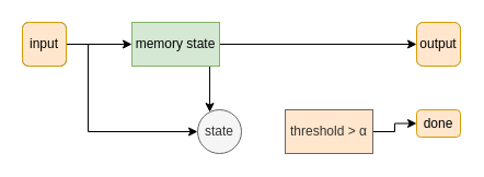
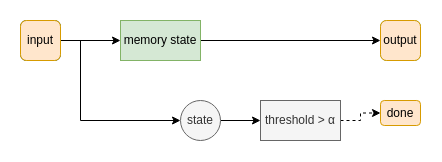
  <mxCell id="0" />
  <mxCell id="1" parent="0" />
  <mxCell id="2" style="edgeStyle=orthogonalEdgeStyle;rounded=0;orthogonalLoop=1;jettySize=auto;html=1;entryX=0;entryY=0.5;entryDx=0;entryDy=0;" parent="1" source="4" target="8" edge="1"><mxGeometry relative="1" as="geometry" /></mxCell>
- <mxCell id="3" style="edgeStyle=orthogonalEdgeStyle;rounded=0;orthogonalLoop=1;jettySize=auto;html=1;" parent="1" source="4" target="11" edge="1"><mxGeometry relative="1" as="geometry"><Array as="points"><mxPoint x="200" y="40" /></Array></mxGeometry></mxCell>
  <mxCell id="4" value="memory state" style="rounded=0;whiteSpace=wrap;html=1;fillColor=#d5e8d4;strokeColor=#82b366;" parent="1" vertex="1"><mxGeometry x="120" y="20" width="80" height="40" as="geometry" /></mxCell>
  <mxCell id="5" style="edgeStyle=orthogonalEdgeStyle;rounded=0;orthogonalLoop=1;jettySize=auto;html=1;entryX=0;entryY=0.5;entryDx=0;entryDy=0;" parent="1" source="7" target="4" edge="1"><mxGeometry relative="1" as="geometry" /></mxCell>
  <mxCell id="6" style="edgeStyle=orthogonalEdgeStyle;rounded=0;orthogonalLoop=1;jettySize=auto;html=1;entryX=0;entryY=0.5;entryDx=0;entryDy=0;" parent="1" target="11" edge="1"><mxGeometry relative="1" as="geometry"><mxPoint x="80" y="40" as="sourcePoint" /><Array as="points"><mxPoint x="80" y="120" /></Array></mxGeometry></mxCell>
  <mxCell id="7" value="input" style="rounded=1;whiteSpace=wrap;html=1;" parent="1" vertex="1"><mxGeometry x="20" y="20" width="40" height="40" as="geometry" /></mxCell>
  <mxCell id="8" value="output" style="rounded=1;whiteSpace=wrap;html=1;fillColor=#d5e8d4;strokeColor=#82b366;" parent="1" vertex="1"><mxGeometry x="380" y="20" width="40" height="40" as="geometry" /></mxCell>
  <mxCell id="9" value="done" style="rounded=1;whiteSpace=wrap;html=1;fillColor=#ffe6cc;strokeColor=#d79b00;" parent="1" vertex="1"><mxGeometry x="380" y="100" width="40" height="25" as="geometry" /></mxCell>
+ <mxCell id="10" style="edgeStyle=orthogonalEdgeStyle;rounded=0;orthogonalLoop=1;jettySize=auto;html=1;entryX=0;entryY=0.5;entryDx=0;entryDy=0;" parent="1" source="11" target="13" edge="1"><mxGeometry relative="1" as="geometry" /></mxCell>
  <mxCell id="11" value="state" style="ellipse;whiteSpace=wrap;html=1;aspect=fixed;fillColor=#f5f5f5;strokeColor=#666666;fontColor=#333333;" parent="1" vertex="1"><mxGeometry x="180" y="100" width="40" height="40" as="geometry" /></mxCell>
- <mxCell id="12" style="edgeStyle=orthogonalEdgeStyle;rounded=0;orthogonalLoop=1;jettySize=auto;html=1;entryX=0;entryY=0.5;entryDx=0;entryDy=0;" parent="1" source="13" target="9" edge="1"><mxGeometry relative="1" as="geometry" /></mxCell>
- <mxCell id="13" value="threshold &amp;gt; α" style="rounded=0;whiteSpace=wrap;html=1;fillColor=#ffe6cc;strokeColor=#666666;fontColor=#333333;" parent="1" vertex="1"><mxGeometry x="260" y="100" width="80" height="40" as="geometry" /></mxCell>
+ <mxCell id="12" style="edgeStyle=orthogonalEdgeStyle;rounded=0;orthogonalLoop=1;jettySize=auto;html=1;entryX=0;entryY=0.5;entryDx=0;entryDy=0;dashed=1;" parent="1" source="13" target="9" edge="1"><mxGeometry relative="1" as="geometry" /></mxCell>
+ <mxCell id="13" value="threshold &amp;gt; α" style="rounded=0;whiteSpace=wrap;html=1;fillColor=#f5f5f5;strokeColor=#666666;fontColor=#333333;" parent="1" vertex="1"><mxGeometry x="260" y="100" width="80" height="40" as="geometry" /></mxCell>
  <mxCell id="14" value="input" style="rounded=1;whiteSpace=wrap;html=1;fillColor=#d5e8d4;strokeColor=#82b366;" parent="1" vertex="1"><mxGeometry x="20" y="20" width="40" height="40" as="geometry" /></mxCell>
  <mxCell id="15" value="input" style="rounded=1;whiteSpace=wrap;html=1;fillColor=#ffe6cc;strokeColor=#d79b00;" parent="1" vertex="1"><mxGeometry x="20" y="20" width="40" height="40" as="geometry" /></mxCell>
  <mxCell id="16" value="output" style="rounded=1;whiteSpace=wrap;html=1;fillColor=#ffe6cc;strokeColor=#d79b00;" parent="1" vertex="1"><mxGeometry x="380" y="20" width="40" height="40" as="geometry" /></mxCell>
